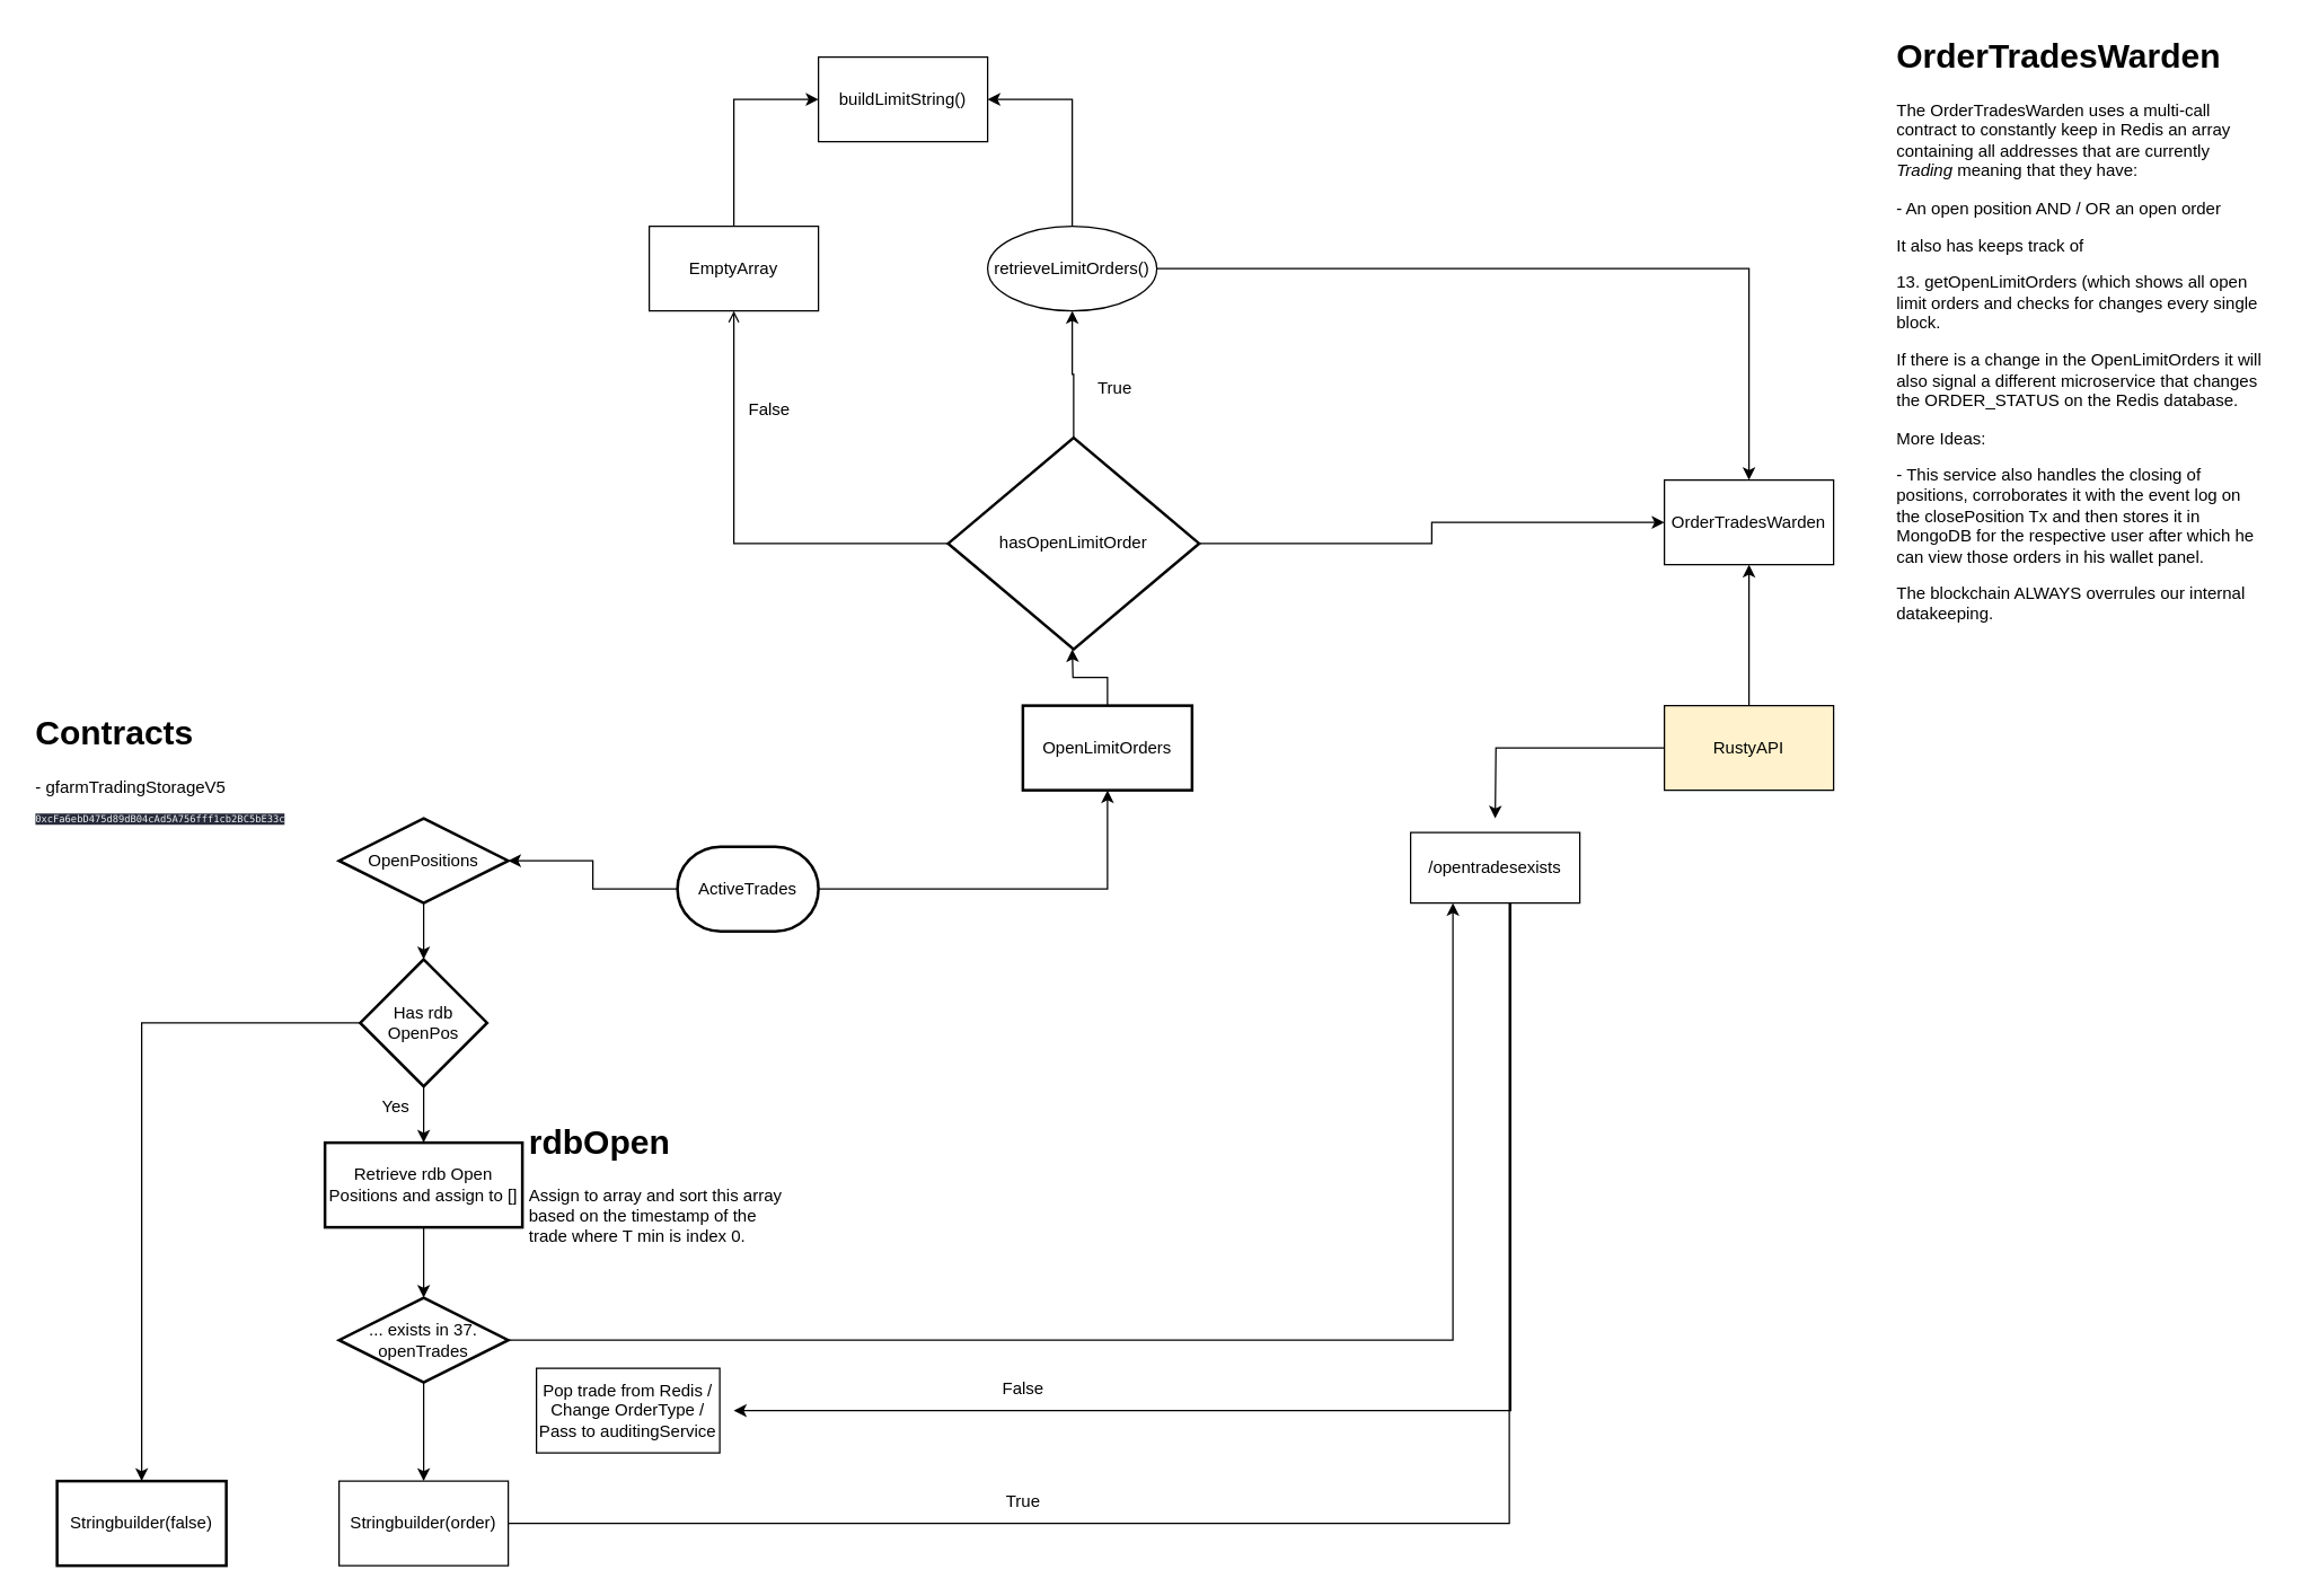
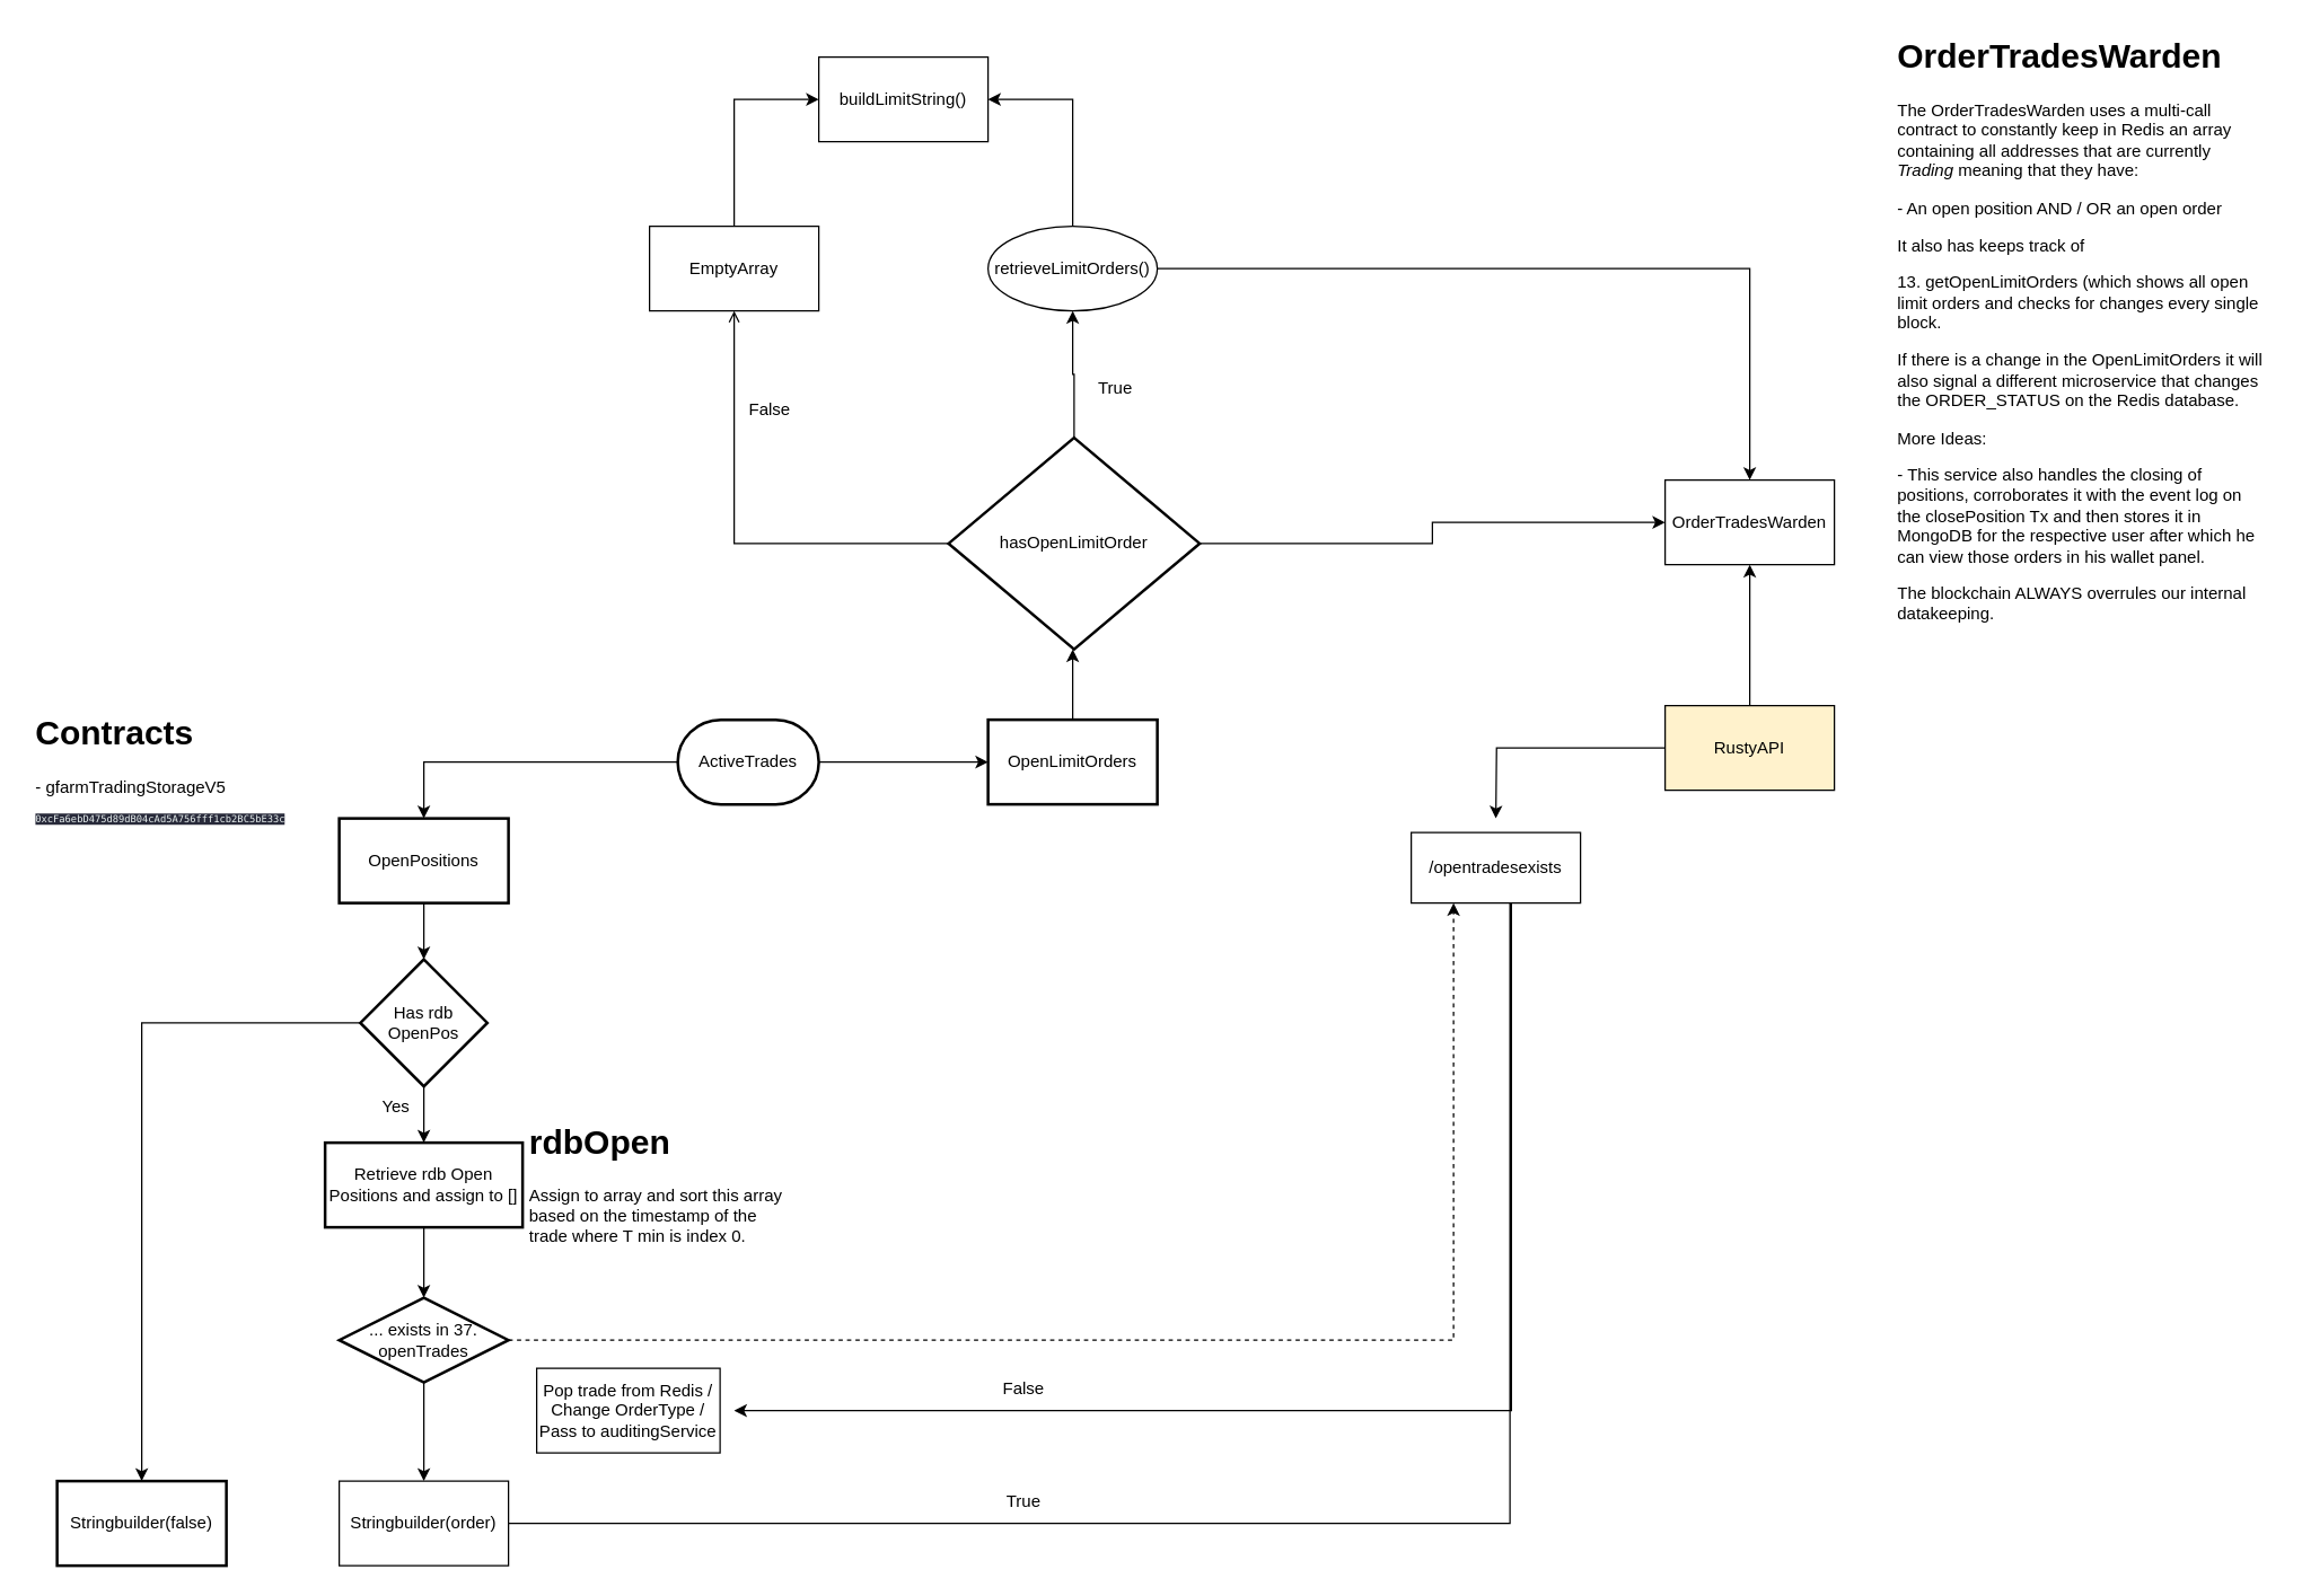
  <mxCell id="0" />
  <mxCell id="1" parent="0" />
  <mxCell id="2" value="" style="edgeStyle=orthogonalEdgeStyle;rounded=0;orthogonalLoop=1;jettySize=auto;html=1;" parent="1" source="4" target="6" edge="1"><mxGeometry relative="1" as="geometry" /></mxCell>
  <mxCell id="3" value="" style="edgeStyle=orthogonalEdgeStyle;rounded=0;orthogonalLoop=1;jettySize=auto;html=1;" parent="1" source="4" target="8" edge="1"><mxGeometry relative="1" as="geometry" /></mxCell>
- <mxCell id="4" value="ActiveTrades" style="strokeWidth=2;html=1;shape=mxgraph.flowchart.terminator;whiteSpace=wrap;" parent="1" vertex="1"><mxGeometry x="480" y="600" width="100" height="60" as="geometry" /></mxCell>
+ <mxCell id="4" value="ActiveTrades" style="strokeWidth=2;html=1;shape=mxgraph.flowchart.terminator;whiteSpace=wrap;" parent="1" vertex="1"><mxGeometry x="480" y="510" width="100" height="60" as="geometry" /></mxCell>
  <mxCell id="5" value="" style="edgeStyle=orthogonalEdgeStyle;rounded=0;orthogonalLoop=1;jettySize=auto;html=1;" parent="1" source="6" target="11" edge="1"><mxGeometry relative="1" as="geometry" /></mxCell>
- <mxCell id="6" value="OpenPositions" style="rhombus;whiteSpace=wrap;html=1;strokeWidth=2;" parent="1" vertex="1"><mxGeometry x="240" y="580" width="120" height="60" as="geometry" /></mxCell>
+ <mxCell id="6" value="OpenPositions" style="whiteSpace=wrap;html=1;strokeWidth=2;" parent="1" vertex="1"><mxGeometry x="240" y="580" width="120" height="60" as="geometry" /></mxCell>
  <mxCell id="7" style="edgeStyle=orthogonalEdgeStyle;rounded=0;orthogonalLoop=1;jettySize=auto;html=1;" parent="1" source="8" edge="1"><mxGeometry relative="1" as="geometry"><mxPoint x="760" y="460" as="targetPoint" /></mxGeometry></mxCell>
- <mxCell id="8" value="OpenLimitOrders" style="whiteSpace=wrap;html=1;strokeWidth=2;" parent="1" vertex="1"><mxGeometry x="725" y="500" width="120" height="60" as="geometry" /></mxCell>
+ <mxCell id="8" value="OpenLimitOrders" style="whiteSpace=wrap;html=1;strokeWidth=2;" parent="1" vertex="1"><mxGeometry x="700" y="510" width="120" height="60" as="geometry" /></mxCell>
  <mxCell id="9" value="" style="edgeStyle=orthogonalEdgeStyle;rounded=0;orthogonalLoop=1;jettySize=auto;html=1;" parent="1" source="11" target="12" edge="1"><mxGeometry relative="1" as="geometry" /></mxCell>
  <mxCell id="10" value="" style="edgeStyle=orthogonalEdgeStyle;rounded=0;orthogonalLoop=1;jettySize=auto;html=1;" parent="1" source="11" target="14" edge="1"><mxGeometry relative="1" as="geometry" /></mxCell>
  <mxCell id="11" value="Has rdb OpenPos" style="rhombus;whiteSpace=wrap;html=1;strokeWidth=2;" parent="1" vertex="1"><mxGeometry x="255" y="680" width="90" height="90" as="geometry" /></mxCell>
  <mxCell id="12" value="Stringbuilder(false)" style="whiteSpace=wrap;html=1;strokeWidth=2;" parent="1" vertex="1"><mxGeometry x="40" y="1050" width="120" height="60" as="geometry" /></mxCell>
  <mxCell id="13" value="" style="edgeStyle=orthogonalEdgeStyle;rounded=0;orthogonalLoop=1;jettySize=auto;html=1;" parent="1" source="14" edge="1"><mxGeometry relative="1" as="geometry"><mxPoint x="300" y="920" as="targetPoint" /></mxGeometry></mxCell>
  <mxCell id="14" value="Retrieve rdb Open Positions and assign to []" style="whiteSpace=wrap;html=1;strokeWidth=2;" parent="1" vertex="1"><mxGeometry x="230" y="810" width="140" height="60" as="geometry" /></mxCell>
  <mxCell id="15" value="Yes" style="text;html=1;align=center;verticalAlign=middle;resizable=0;points=[];autosize=1;strokeColor=none;fillColor=none;" parent="1" vertex="1"><mxGeometry x="260" y="770" width="40" height="30" as="geometry" /></mxCell>
- <mxCell id="16" style="edgeStyle=orthogonalEdgeStyle;rounded=0;orthogonalLoop=1;jettySize=auto;html=1;exitX=1;exitY=0.5;exitDx=0;exitDy=0;exitPerimeter=0;entryX=0.25;entryY=1;entryDx=0;entryDy=0;" parent="1" source="18" target="26" edge="1"><mxGeometry relative="1" as="geometry"><mxPoint x="460" y="950" as="targetPoint" /></mxGeometry></mxCell>
+ <mxCell id="16" style="edgeStyle=orthogonalEdgeStyle;rounded=0;orthogonalLoop=1;jettySize=auto;html=1;exitX=1;exitY=0.5;exitDx=0;exitDy=0;exitPerimeter=0;entryX=0.25;entryY=1;entryDx=0;entryDy=0;dashed=1;" parent="1" source="18" target="26" edge="1"><mxGeometry relative="1" as="geometry"><mxPoint x="460" y="950" as="targetPoint" /></mxGeometry></mxCell>
  <mxCell id="17" style="edgeStyle=orthogonalEdgeStyle;rounded=0;orthogonalLoop=1;jettySize=auto;html=1;exitX=0.5;exitY=1;exitDx=0;exitDy=0;exitPerimeter=0;" parent="1" source="18" edge="1"><mxGeometry relative="1" as="geometry"><mxPoint x="300" y="1050" as="targetPoint" /></mxGeometry></mxCell>
  <mxCell id="18" value="... exists in 37. openTrades" style="strokeWidth=2;html=1;shape=mxgraph.flowchart.decision;whiteSpace=wrap;" parent="1" vertex="1"><mxGeometry x="240" y="920" width="120" height="60" as="geometry" /></mxCell>
  <mxCell id="19" value="&lt;p style=&quot;line-height: 100%;&quot;&gt;&lt;/p&gt;&lt;h1&gt;Contracts&lt;/h1&gt;&lt;p&gt;-&amp;nbsp;gfarmTradingStorageV5&lt;/p&gt;&lt;div style=&quot;color: rgb(234, 242, 241); background-color: rgb(40, 42, 58); font-family: &amp;quot;Droid Sans Mono&amp;quot;, &amp;quot;monospace&amp;quot;, monospace; line-height: 46%;&quot;&gt;&lt;font style=&quot;font-size: 7px;&quot;&gt;0xcFa6ebD475d89dB04cAd5A756fff1cb2BC5bE33c&lt;/font&gt;&lt;/div&gt;&lt;p&gt;&lt;/p&gt;" style="text;html=1;strokeColor=none;fillColor=none;spacing=5;spacingTop=-20;whiteSpace=wrap;overflow=hidden;rounded=0;" parent="1" vertex="1"><mxGeometry width="190" height="120" as="geometry" x="20" y="500" /></mxCell>
  <mxCell id="20" value="Pop trade from Redis / Change OrderType / Pass to auditingService" style="rounded=0;whiteSpace=wrap;html=1;" parent="1" vertex="1"><mxGeometry x="380" y="970" width="130" height="60" as="geometry" /></mxCell>
  <mxCell id="21" value="Stringbuilder(order)" style="rounded=0;whiteSpace=wrap;html=1;" parent="1" vertex="1"><mxGeometry x="240" y="1050" width="120" height="60" as="geometry" /></mxCell>
  <mxCell id="22" style="edgeStyle=orthogonalEdgeStyle;rounded=0;orthogonalLoop=1;jettySize=auto;html=1;" parent="1" source="24" edge="1"><mxGeometry relative="1" as="geometry"><mxPoint x="1060" y="580" as="targetPoint" /></mxGeometry></mxCell>
  <mxCell id="23" style="edgeStyle=orthogonalEdgeStyle;rounded=0;orthogonalLoop=1;jettySize=auto;html=1;entryX=0.5;entryY=1;entryDx=0;entryDy=0;" parent="1" source="24" target="29" edge="1"><mxGeometry relative="1" as="geometry"><mxPoint x="1240" y="420" as="targetPoint" /></mxGeometry></mxCell>
  <mxCell id="24" value="RustyAPI" style="rounded=0;whiteSpace=wrap;html=1;fillColor=#fff2cc;" parent="1" vertex="1"><mxGeometry x="1180" width="120" height="60" as="geometry" y="500" /></mxCell>
  <mxCell id="25" style="edgeStyle=orthogonalEdgeStyle;rounded=0;orthogonalLoop=1;jettySize=auto;html=1;entryX=1;entryY=0.5;entryDx=0;entryDy=0;exitX=1;exitY=0.5;exitDx=0;exitDy=0;" parent="1" source="21" edge="1"><mxGeometry relative="1" as="geometry"><mxPoint x="520" y="1000" as="targetPoint" /><mxPoint x="370" y="1080" as="sourcePoint" /><Array as="points"><mxPoint x="1070" y="1080" /><mxPoint x="1070" y="640" /><mxPoint x="1071" y="640" /><mxPoint x="1071" y="1000" /></Array></mxGeometry></mxCell>
  <mxCell id="26" value="/opentradesexists" style="rounded=0;whiteSpace=wrap;html=1;" parent="1" vertex="1"><mxGeometry x="1000" y="590" width="120" height="50" as="geometry" /></mxCell>
  <mxCell id="27" value="False" style="text;html=1;align=center;verticalAlign=middle;resizable=0;points=[];autosize=1;strokeColor=none;fillColor=none;" parent="1" vertex="1"><mxGeometry x="700" y="970" width="50" height="30" as="geometry" /></mxCell>
  <mxCell id="28" value="True" style="text;html=1;align=center;verticalAlign=middle;resizable=0;points=[];autosize=1;strokeColor=none;fillColor=none;" parent="1" vertex="1"><mxGeometry x="700" y="1050" width="50" height="30" as="geometry" /></mxCell>
  <mxCell id="29" value="OrderTradesWarden" style="rounded=0;whiteSpace=wrap;html=1;" parent="1" vertex="1"><mxGeometry x="1180" y="340" width="120" height="60" as="geometry" /></mxCell>
  <mxCell id="30" value="&lt;h1&gt;OrderTradesWarden&lt;/h1&gt;&lt;p&gt;The OrderTradesWarden uses a multi-call contract to constantly keep in Redis an array containing all addresses that are currently &lt;i&gt;Trading&lt;/i&gt;&amp;nbsp;meaning that they have:&amp;nbsp;&lt;/p&gt;&lt;p&gt;- An open position AND / OR an open order&lt;/p&gt;&lt;p&gt;It also has keeps track of&amp;nbsp;&lt;/p&gt;&lt;p&gt;13. getOpenLimitOrders (which shows all open limit orders and checks for changes every single block.&amp;nbsp;&lt;/p&gt;&lt;p&gt;If there is a change in the OpenLimitOrders it will also signal a different microservice that changes the ORDER_STATUS on the Redis database.&amp;nbsp;&lt;/p&gt;&lt;p&gt;More Ideas:&amp;nbsp;&lt;/p&gt;&lt;p&gt;- This service also handles the closing of positions, corroborates it with the event log on the closePosition Tx and then stores it in MongoDB for the respective user after which he can view those orders in his wallet panel.&lt;/p&gt;&lt;p&gt;The blockchain ALWAYS overrules our internal datakeeping.&amp;nbsp;&lt;/p&gt;&lt;p&gt;&lt;br&gt;&lt;/p&gt;" style="text;html=1;strokeColor=none;fillColor=none;spacing=5;spacingTop=-20;whiteSpace=wrap;overflow=hidden;rounded=0;" parent="1" vertex="1"><mxGeometry x="1340" y="20" width="270" height="480" as="geometry" /></mxCell>
  <mxCell id="31" style="edgeStyle=orthogonalEdgeStyle;rounded=0;orthogonalLoop=1;jettySize=auto;html=1;entryX=0;entryY=0.5;entryDx=0;entryDy=0;" parent="1" source="34" target="29" edge="1"><mxGeometry relative="1" as="geometry" /></mxCell>
  <mxCell id="32" style="edgeStyle=orthogonalEdgeStyle;rounded=0;orthogonalLoop=1;jettySize=auto;html=1;exitX=0.5;exitY=0;exitDx=0;exitDy=0;exitPerimeter=0;entryX=0.5;entryY=1;entryDx=0;entryDy=0;" parent="1" source="34" target="41" edge="1"><mxGeometry relative="1" as="geometry"><mxPoint x="760" y="230" as="targetPoint" /></mxGeometry></mxCell>
  <mxCell id="33" style="edgeStyle=orthogonalEdgeStyle;rounded=0;orthogonalLoop=1;jettySize=auto;html=1;exitX=0;exitY=0.5;exitDx=0;exitDy=0;exitPerimeter=0;entryX=0.5;entryY=1;entryDx=0;entryDy=0;endArrow=open;" parent="1" source="34" target="36" edge="1"><mxGeometry relative="1" as="geometry"><mxPoint x="540" y="180" as="targetPoint" /></mxGeometry></mxCell>
  <mxCell id="34" value="hasOpenLimitOrder" style="strokeWidth=2;html=1;shape=mxgraph.flowchart.decision;whiteSpace=wrap;" parent="1" vertex="1"><mxGeometry x="672" y="310" width="178" height="150" as="geometry" /></mxCell>
  <mxCell id="35" style="edgeStyle=orthogonalEdgeStyle;rounded=0;orthogonalLoop=1;jettySize=auto;html=1;entryX=0;entryY=0.5;entryDx=0;entryDy=0;" parent="1" source="36" target="42" edge="1"><mxGeometry relative="1" as="geometry" /></mxCell>
  <mxCell id="36" value="EmptyArray" style="rounded=0;whiteSpace=wrap;html=1;" parent="1" vertex="1"><mxGeometry x="460" y="160" width="120" height="60" as="geometry" /></mxCell>
  <mxCell id="37" value="True&lt;br&gt;" style="text;html=1;align=center;verticalAlign=middle;resizable=0;points=[];autosize=1;strokeColor=none;fillColor=none;" parent="1" vertex="1"><mxGeometry x="765" y="260" width="50" height="30" as="geometry" /></mxCell>
  <mxCell id="38" value="False" style="text;html=1;align=center;verticalAlign=middle;resizable=0;points=[];autosize=1;strokeColor=none;fillColor=none;" parent="1" vertex="1"><mxGeometry x="520" y="275" width="50" height="30" as="geometry" /></mxCell>
  <mxCell id="39" style="edgeStyle=orthogonalEdgeStyle;rounded=0;orthogonalLoop=1;jettySize=auto;html=1;exitX=1;exitY=0.5;exitDx=0;exitDy=0;entryX=0.5;entryY=0;entryDx=0;entryDy=0;" parent="1" source="41" target="29" edge="1"><mxGeometry relative="1" as="geometry" /></mxCell>
  <mxCell id="40" style="edgeStyle=orthogonalEdgeStyle;rounded=0;orthogonalLoop=1;jettySize=auto;html=1;entryX=1;entryY=0.5;entryDx=0;entryDy=0;" parent="1" source="41" target="42" edge="1"><mxGeometry relative="1" as="geometry" /></mxCell>
  <mxCell id="41" value="retrieveLimitOrders()" style="ellipse;whiteSpace=wrap;html=1;" parent="1" vertex="1"><mxGeometry x="700" y="160" width="120" height="60" as="geometry" /></mxCell>
  <mxCell id="42" value="buildLimitString()" style="rounded=0;whiteSpace=wrap;html=1;" parent="1" vertex="1"><mxGeometry x="580" y="40" width="120" height="60" as="geometry" /></mxCell>
  <mxCell id="43" value="&lt;h1&gt;rdbOpen&lt;/h1&gt;&lt;p&gt;Assign to array and sort this array based on the timestamp of the trade where T min is index 0.&amp;nbsp;&lt;/p&gt;" style="text;html=1;strokeColor=none;fillColor=none;spacing=5;spacingTop=-20;whiteSpace=wrap;overflow=hidden;rounded=0;" vertex="1" parent="1"><mxGeometry x="370" y="790" width="190" height="100" as="geometry" /></mxCell>
